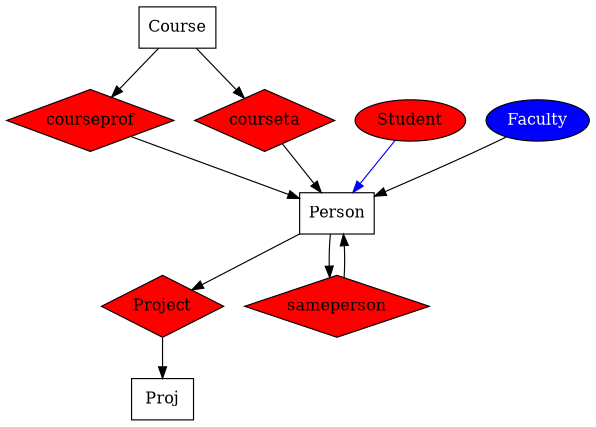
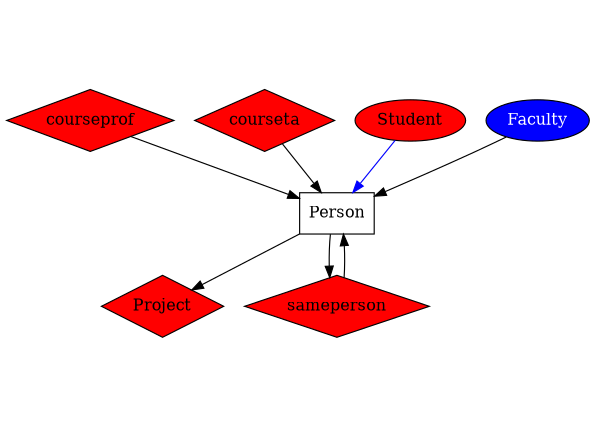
  digraph {
    style=filled
    node [shape=polygon fillcolor=red style=filled]
-   Course [shape=box fillcolor="" style=""]
    courseprof [distortion=0.0 height=0.75 orientation=45.0 width=0.5]
    courseta [height=0.75 orientation=45.0]
    Person [shape=box fillcolor="" style=""]
    Project [height=0.75 orientation=45.0 width=0.5]
    sameperson [height=0.75 orientation=45.0]
-   Proj [shape=box fillcolor="" style=""]
    Student [shape=""]
    Faculty [fillcolor=blue fontcolor=white shape=ellipse]
-   Course -> courseprof
-   Course -> courseta
    courseprof -> Person
    courseta -> Person
    Person -> Project
    Person -> sameperson
-   Project -> Proj
    sameperson -> Person
    Student -> Person [color=blue style=solid]
    Faculty -> Person [color=black]
  }
